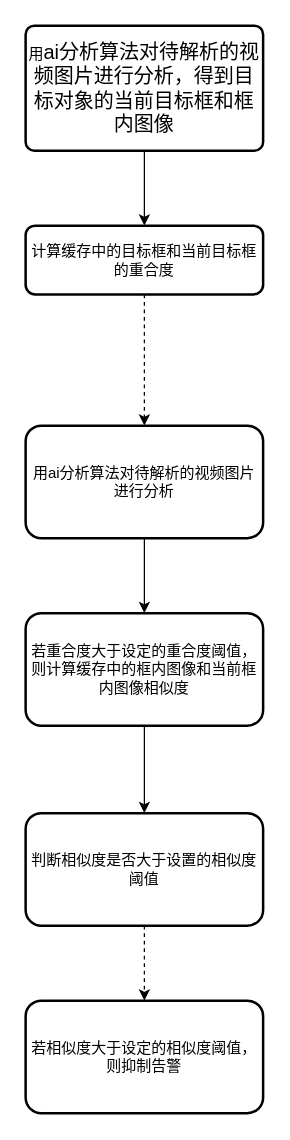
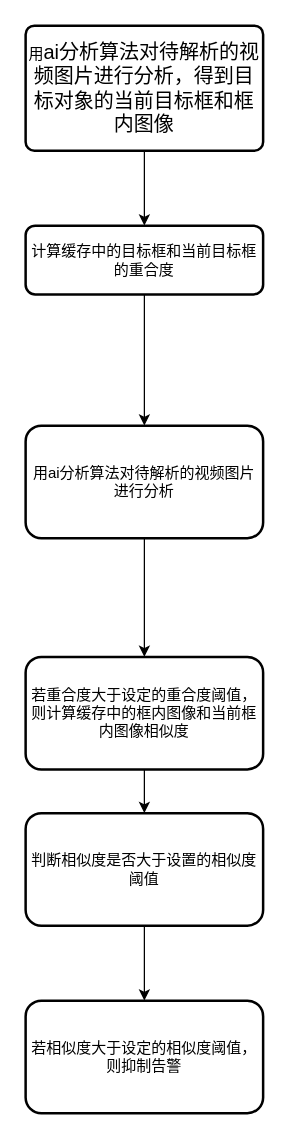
  <mxCell id="0" />
  <mxCell id="1" parent="0" />
  <mxCell id="2" value="" style="edgeStyle=orthogonalEdgeStyle;rounded=0;orthogonalLoop=1;jettySize=auto;html=1;" edge="1" parent="1" source="3" target="5"><mxGeometry relative="1" as="geometry" /></mxCell>
  <mxCell id="3" value="用&lt;span style=&quot;font-size:12.0pt;font-family:&amp;quot;Calibri&amp;quot;,sans-serif;mso-ascii-theme-font:&lt;br/&gt;minor-latin;mso-fareast-font-family:宋体;mso-fareast-theme-font:minor-fareast;&lt;br/&gt;mso-hansi-theme-font:minor-latin;mso-bidi-font-family:&amp;quot;Times New Roman&amp;quot;;&lt;br/&gt;mso-bidi-theme-font:minor-bidi;mso-ansi-language:EN-US;mso-fareast-language:&lt;br/&gt;ZH-CN;mso-bidi-language:AR-SA&quot; lang=&quot;EN-US&quot;&gt;ai&lt;/span&gt;&lt;span style=&quot;font-size:12.0pt;&lt;br/&gt;font-family:宋体;mso-ascii-font-family:Calibri;mso-ascii-theme-font:minor-latin;&lt;br/&gt;mso-fareast-theme-font:minor-fareast;mso-hansi-font-family:Calibri;mso-hansi-theme-font:&lt;br/&gt;minor-latin;mso-bidi-font-family:&amp;quot;Times New Roman&amp;quot;;mso-bidi-theme-font:minor-bidi;&lt;br/&gt;mso-ansi-language:EN-US;mso-fareast-language:ZH-CN;mso-bidi-language:AR-SA&quot;&gt;分析算法对待解析的视频图片进行分析，得到目标对象的当前目标框和框内图像&lt;/span&gt;" style="rounded=1;whiteSpace=wrap;html=1;absoluteArcSize=1;arcSize=14;strokeWidth=2;" vertex="1" parent="1"><mxGeometry x="20" y="20" width="190" height="100" as="geometry" /></mxCell>
- <mxCell id="4" value="" style="edgeStyle=orthogonalEdgeStyle;rounded=0;orthogonalLoop=1;jettySize=auto;html=1;dashed=1;" edge="1" parent="1" source="5" target="7"><mxGeometry relative="1" as="geometry" /></mxCell>
+ <mxCell id="4" value="" style="edgeStyle=orthogonalEdgeStyle;rounded=0;orthogonalLoop=1;jettySize=auto;html=1;" edge="1" parent="1" source="5" target="7"><mxGeometry relative="1" as="geometry" /></mxCell>
  <mxCell id="5" value="计算缓存中的目标框和当前目标框的重合度" style="whiteSpace=wrap;html=1;rounded=1;arcSize=14;strokeWidth=2;" vertex="1" parent="1"><mxGeometry x="20" y="180" width="190" height="55" as="geometry" /></mxCell>
  <mxCell id="6" value="" style="edgeStyle=orthogonalEdgeStyle;rounded=0;orthogonalLoop=1;jettySize=auto;html=1;" edge="1" parent="1" source="7" target="9"><mxGeometry relative="1" as="geometry" /></mxCell>
  <mxCell id="7" value="用ai分析算法对待解析的视频图片进行分析" style="whiteSpace=wrap;html=1;rounded=1;arcSize=14;strokeWidth=2;" vertex="1" parent="1"><mxGeometry x="20" y="340" width="190" height="90" as="geometry" /></mxCell>
  <mxCell id="8" value="" style="edgeStyle=orthogonalEdgeStyle;rounded=0;orthogonalLoop=1;jettySize=auto;html=1;" edge="1" parent="1" source="9" target="11"><mxGeometry relative="1" as="geometry" /></mxCell>
- <mxCell id="9" value="若重合度大于设定的重合度阈值，则计算缓存中的框内图像和当前框内图像相似度" style="whiteSpace=wrap;html=1;rounded=1;arcSize=14;strokeWidth=2;" vertex="1" parent="1"><mxGeometry x="20" y="490" width="190" height="90" as="geometry" /></mxCell>
- <mxCell id="10" value="" style="edgeStyle=orthogonalEdgeStyle;rounded=0;orthogonalLoop=1;jettySize=auto;html=1;dashed=1;" edge="1" parent="1" source="11" target="12"><mxGeometry relative="1" as="geometry" /></mxCell>
+ <mxCell id="9" value="若重合度大于设定的重合度阈值，则计算缓存中的框内图像和当前框内图像相似度" style="whiteSpace=wrap;html=1;rounded=1;arcSize=14;strokeWidth=2;" vertex="1" parent="1"><mxGeometry x="20" y="525" width="190" height="90" as="geometry" /></mxCell>
+ <mxCell id="10" value="" style="edgeStyle=orthogonalEdgeStyle;rounded=0;orthogonalLoop=1;jettySize=auto;html=1;" edge="1" parent="1" source="11" target="12"><mxGeometry relative="1" as="geometry" /></mxCell>
  <mxCell id="11" value="判断相似度是否大于设置的相似度阈值" style="whiteSpace=wrap;html=1;rounded=1;arcSize=14;strokeWidth=2;" vertex="1" parent="1"><mxGeometry x="20" y="650" width="190" height="90" as="geometry" /></mxCell>
  <mxCell id="12" value="若相似度大于设定的相似度阈值，则抑制告警" style="whiteSpace=wrap;html=1;rounded=1;arcSize=14;strokeWidth=2;" vertex="1" parent="1"><mxGeometry x="20" y="800" width="190" height="90" as="geometry" /></mxCell>
